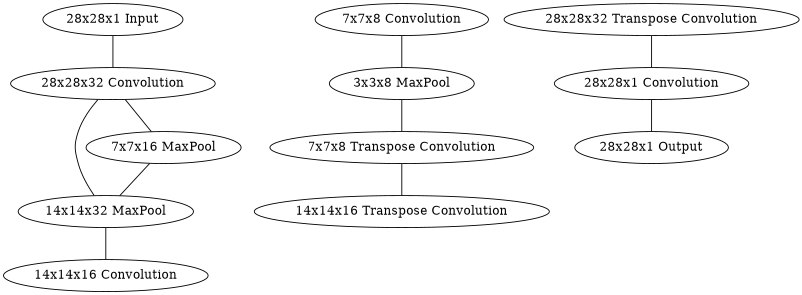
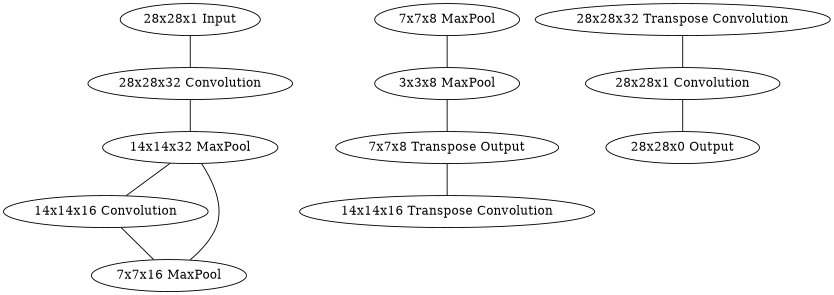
  graph {
    n1 [label="28x28x1 Input"]
    n2 [label="28x28x32 Convolution"]
    n3 [label="14x14x32 MaxPool"]
    n4 [label="14x14x16 Convolution"]
    n5 [label="7x7x16 MaxPool"]
-   n6 [label="7x7x8 Convolution"]
+   n6 [label="7x7x8 MaxPool"]
    n7 [label="3x3x8 MaxPool"]
-   n8 [label="7x7x8 Transpose Convolution"]
+   n8 [label="7x7x8 Transpose Output"]
    n9 [label="14x14x16 Transpose Convolution"]
    n10 [label="28x28x32 Transpose Convolution"]
    n11 [label="28x28x1 Convolution"]
-   n12 [label="28x28x1 Output"]
+   n12 [label="28x28x0 Output"]
    n1 -- n2
    n2 -- n3
    n3 -- n4
-   n2 -- n5
+   n4 -- n5
    n5 -- n3
    n6 -- n7
    n7 -- n8
    n8 -- n9
    n10 -- n11
    n11 -- n12
  }
